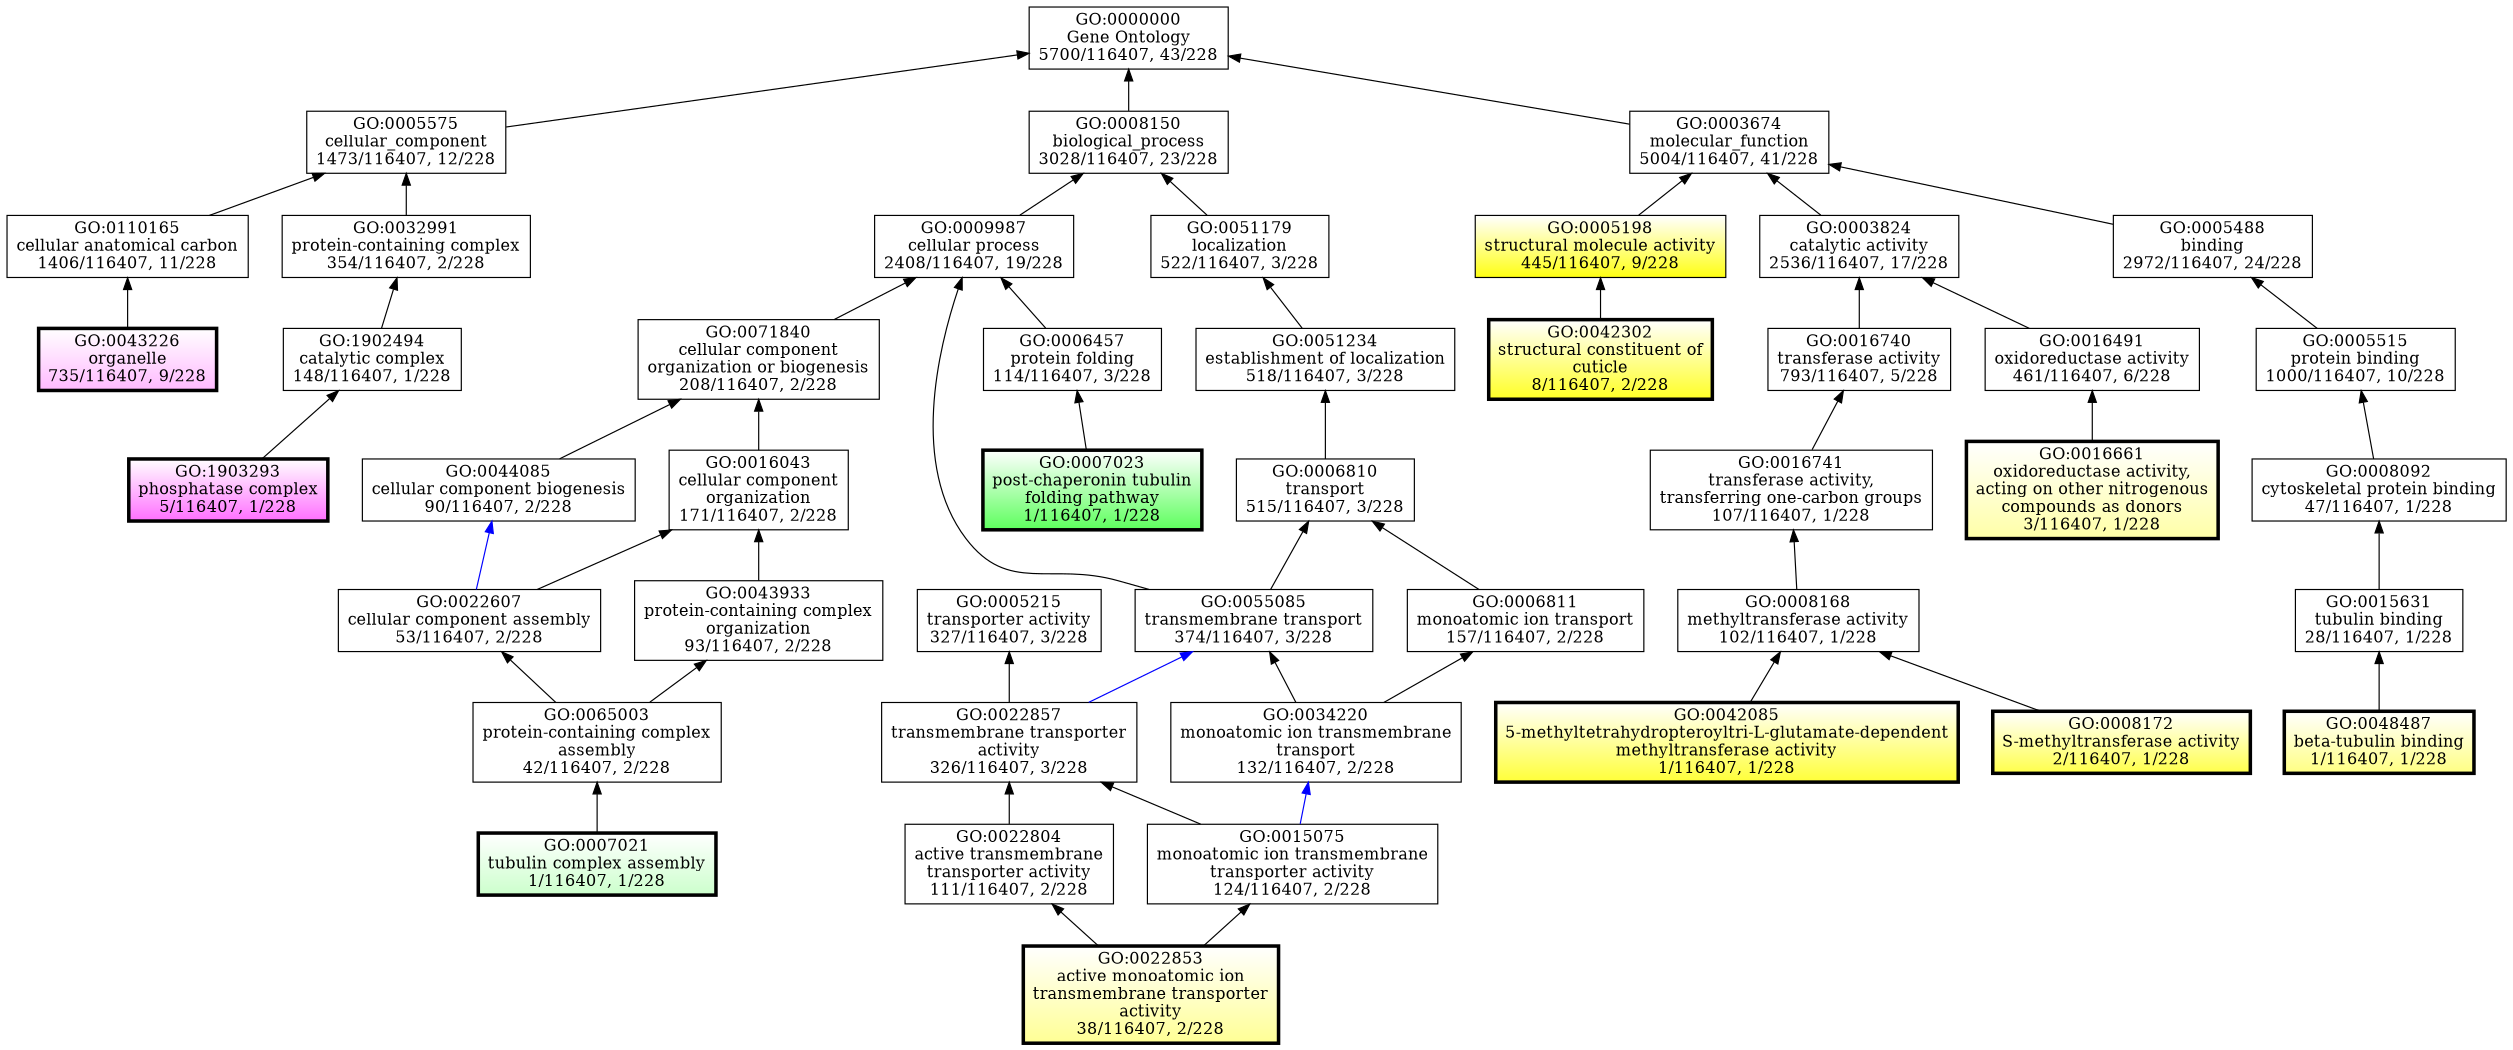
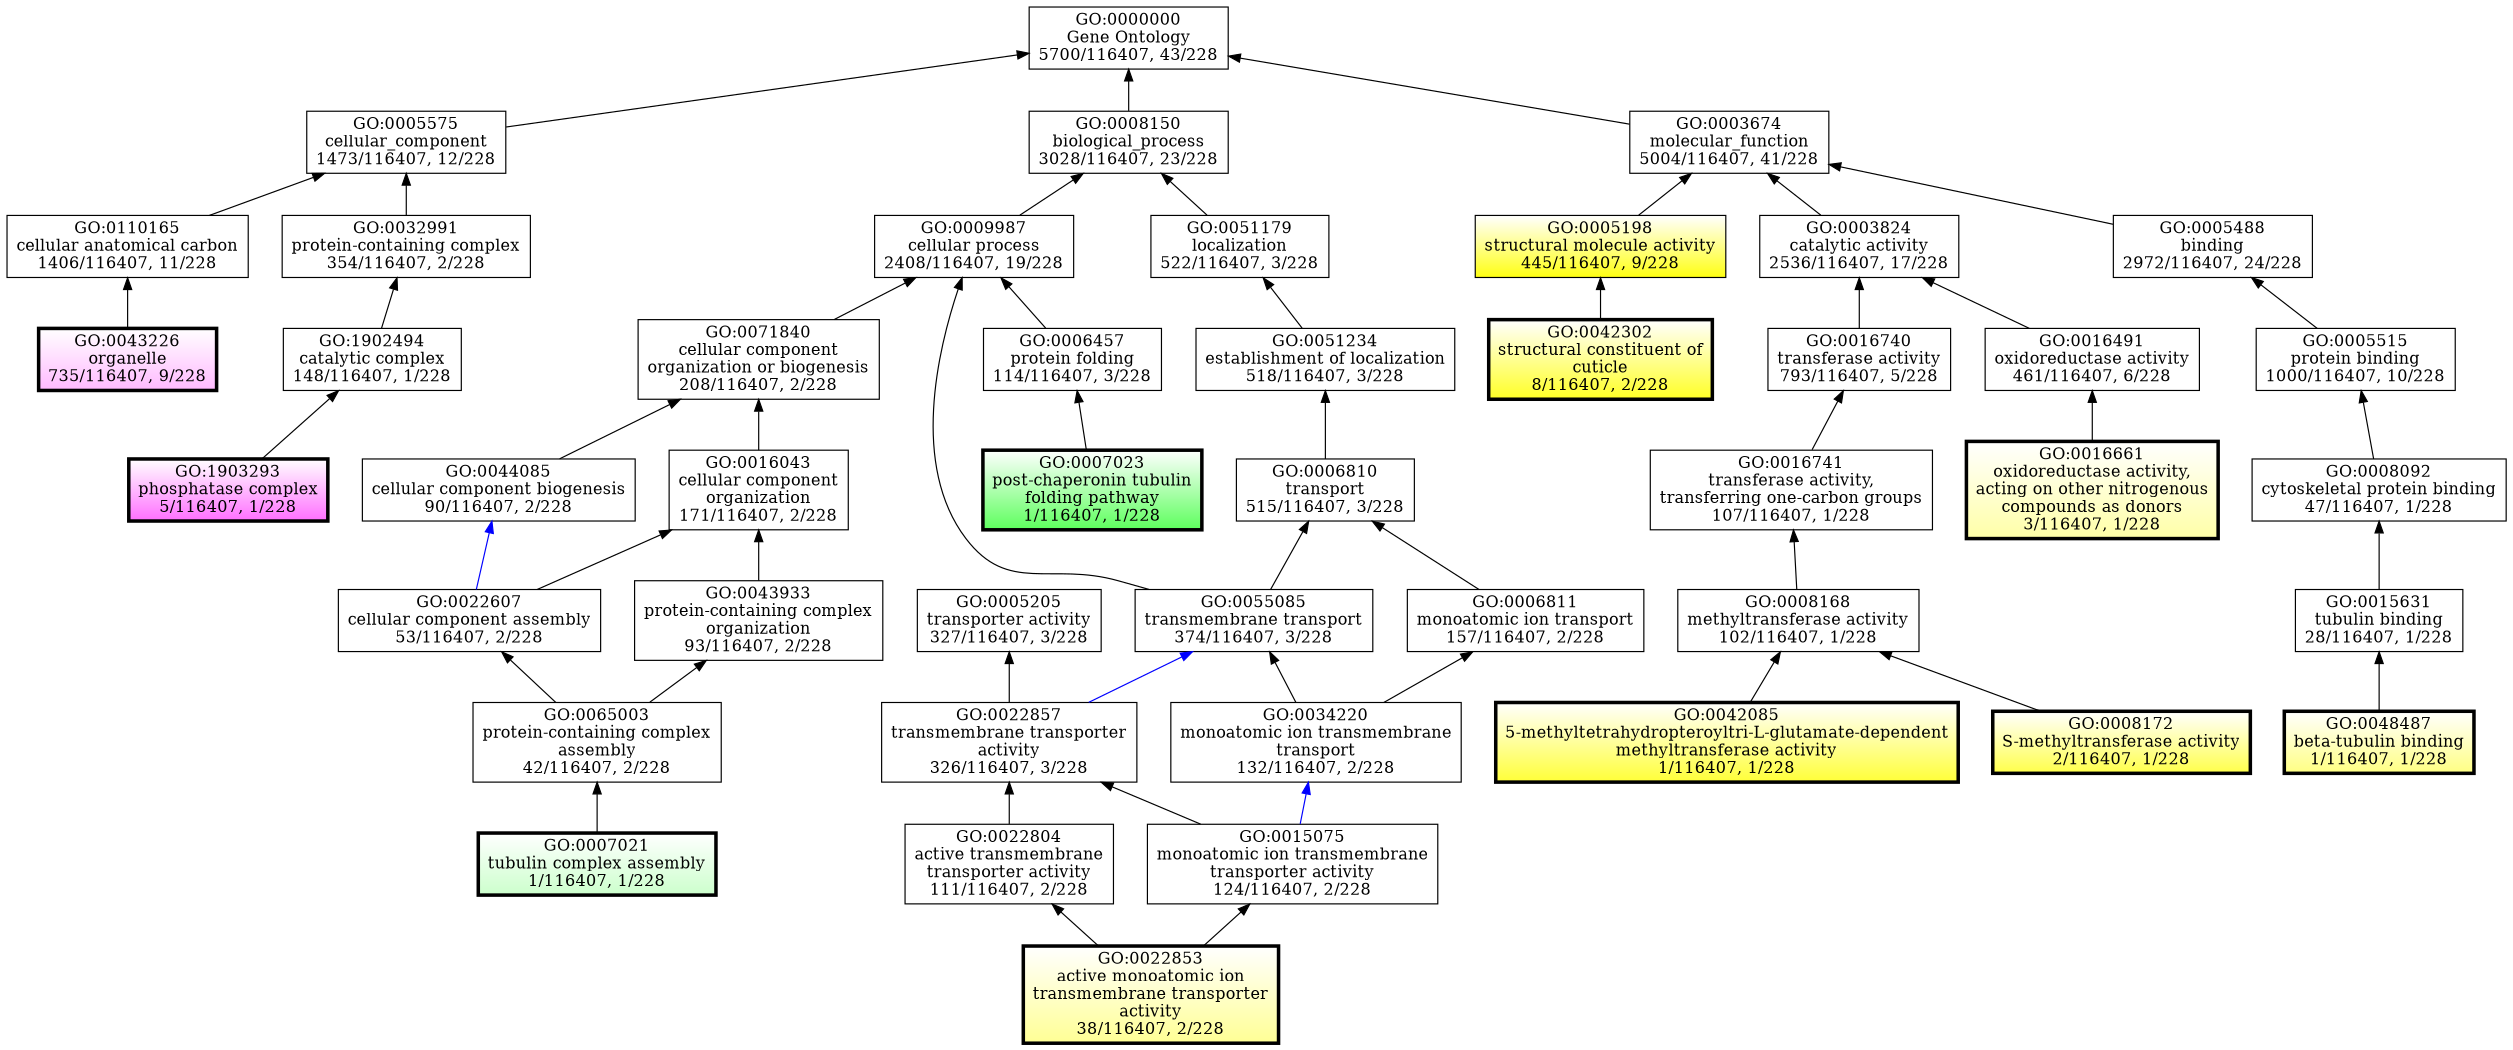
  digraph {
    nodesep=0.4
    node [shape=box]
    edge [color=black dir=back]
    n1 [label="GO:0000000\nGene Ontology\n5700/116407, 43/228"]
    n2 [label="GO:0005575\ncellular_component\n1473/116407, 12/228"]
    n3 [label="GO:0008150\nbiological_process\n3028/116407, 23/228"]
    n4 [label="GO:0003674\nmolecular_function\n5004/116407, 41/228"]
    n5 [label="GO:0110165\ncellular anatomical carbon\n1406/116407, 11/228"]
    n6 [label="GO:0032991\nprotein-containing complex\n354/116407, 2/228"]
    n7 [label="GO:0009987\ncellular process\n2408/116407, 19/228"]
    n8 [label="GO:0051179\nlocalization\n522/116407, 3/228"]
    n9 [fillcolor="white:0.166667,0.927273,1.000000" gradientangle=270 label="GO:0005198\nstructural molecule activity\n445/116407, 9/228" style=filled]
    n10 [label="GO:0003824\ncatalytic activity\n2536/116407, 17/228"]
    n11 [label="GO:0005488\nbinding\n2972/116407, 24/228"]
    n12 [label="GO:1902494\ncatalytic complex\n148/116407, 1/228"]
    n13 [fillcolor="white:0.833333,0.563636,1.000000" gradientangle=270 label="GO:1903293\nphosphatase complex\n5/116407, 1/228" style="filled,setlinewidth(3)"]
    n14 [label="GO:0071840\ncellular component\norganization or biogenesis\n208/116407, 2/228"]
    n15 [label="GO:0055085\ntransmembrane transport\n374/116407, 3/228"]
    n16 [label="GO:0006457\nprotein folding\n114/116407, 3/228"]
    n17 [label="GO:0016043\ncellular component\norganization\n171/116407, 2/228"]
    n18 [label="GO:0044085\ncellular component biogenesis\n90/116407, 2/228"]
    n19 [label="GO:0022857\ntransmembrane transporter\nactivity\n326/116407, 3/228"]
    n20 [label="GO:0034220\nmonoatomic ion transmembrane\ntransport\n132/116407, 2/228"]
    n21 [fillcolor="white:0.333333,0.636364,1.000000" gradientangle=270 label="GO:0007023\npost-chaperonin tubulin\nfolding pathway\n1/116407, 1/228" style="filled,setlinewidth(3)"]
    n22 [fillcolor="white:0.166667,0.418182,1.000000" gradientangle=270 label="GO:0022853\nactive monoatomic ion\ntransmembrane transporter\nactivity\n38/116407, 2/228" style="filled,setlinewidth(3)"]
    n23 [fillcolor="white:0.833333,0.272727,1.000000" gradientangle=270 label="GO:0043226\norganelle\n735/116407, 9/228" style="filled,setlinewidth(3)"]
    n24 [label="GO:0022804\nactive transmembrane\ntransporter activity\n111/116407, 2/228"]
    n25 [label="GO:0015075\nmonoatomic ion transmembrane\ntransporter activity\n124/116407, 2/228"]
    n26 [label="GO:0005515\nprotein binding\n1000/116407, 10/228"]
    n27 [label="GO:0008092\ncytoskeletal protein binding\n47/116407, 1/228"]
    n28 [label="GO:0015631\ntubulin binding\n28/116407, 1/228"]
    n29 [fillcolor="white:0.166667,0.854545,1.000000" gradientangle=270 label="GO:0042302\nstructural constituent of\ncuticle\n8/116407, 2/228" style="filled,setlinewidth(3)"]
    n30 [fillcolor="white:0.166667,0.490909,1.000000" gradientangle=270 label="GO:0048487\nbeta-tubulin binding\n1/116407, 1/228" style="filled,setlinewidth(3)"]
    n31 [label="GO:0022607\ncellular component assembly\n53/116407, 2/228"]
    n32 [label="GO:0065003\nprotein-containing complex\nassembly\n42/116407, 2/228"]
    n33 [fillcolor="white:0.333333,0.200000,1.000000" gradientangle=270 label="GO:0007021\ntubulin complex assembly\n1/116407, 1/228" style="filled,setlinewidth(3)"]
    n34 [fillcolor="white:0.166667,0.345455,1.000000" gradientangle=270 label="GO:0016661\noxidoreductase activity,\nacting on other nitrogenous\ncompounds as donors\n3/116407, 1/228" style="filled,setlinewidth(3)"]
    n35 [label="GO:0051234\nestablishment of localization\n518/116407, 3/228"]
-   n36 [label="GO:0005215\ntransporter activity\n327/116407, 3/228"]
+   n36 [label="GO:0005205\ntransporter activity\n327/116407, 3/228"]
    n37 [label="GO:0016740\ntransferase activity\n793/116407, 5/228"]
    n38 [label="GO:0016491\noxidoreductase activity\n461/116407, 6/228"]
    n39 [label="GO:0006810\ntransport\n515/116407, 3/228"]
    n40 [label="GO:0006811\nmonoatomic ion transport\n157/116407, 2/228"]
    n41 [label="GO:0043933\nprotein-containing complex\norganization\n93/116407, 2/228"]
    n42 [label="GO:0016741\ntransferase activity,\ntransferring one-carbon groups\n107/116407, 1/228"]
    n43 [label="GO:0008168\nmethyltransferase activity\n102/116407, 1/228"]
    n44 [fillcolor="white:0.166667,0.781818,1.000000" gradientangle=270 label="GO:0042085\n5-methyltetrahydropteroyltri-L-glutamate-dependent\nmethyltransferase activity\n1/116407, 1/228" style="filled,setlinewidth(3)"]
    n45 [fillcolor="white:0.166667,0.709091,1.000000" gradientangle=270 label="GO:0008172\nS-methyltransferase activity\n2/116407, 1/228" style="filled,setlinewidth(3)"]
    n1 -> n2
    n1 -> n3
    n1 -> n4
    n2 -> n5
    n2 -> n6
    n3 -> n7
    n3 -> n8
    n4 -> n9
    n4 -> n10
    n4 -> n11
    n5 -> n23
    n6 -> n12
    n7 -> n14
    n7 -> n15
    n7 -> n16
    n8 -> n35
    n9 -> n29
    n10 -> n37
    n10 -> n38
    n11 -> n26
    n12 -> n13
    n14 -> n17
    n14 -> n18
    n15 -> n19 [color=blue]
    n15 -> n20
    n16 -> n21
    n17 -> n31
    n17 -> n41
    n18 -> n31 [color=blue]
    n19 -> n24
    n19 -> n25
    n20 -> n25 [color=blue]
    n24 -> n22
    n25 -> n22
    n26 -> n27
    n27 -> n28
    n28 -> n30
    n31 -> n32
    n32 -> n33
    n35 -> n39
    n36 -> n19
    n37 -> n42
    n38 -> n34
    n39 -> n15
    n39 -> n40
    n40 -> n20
    n41 -> n32
    n42 -> n43
    n43 -> n44
    n43 -> n45
  }
